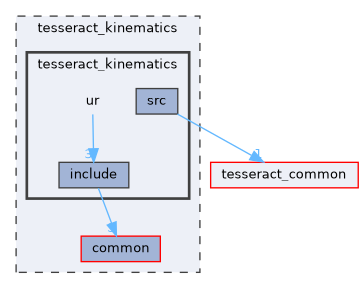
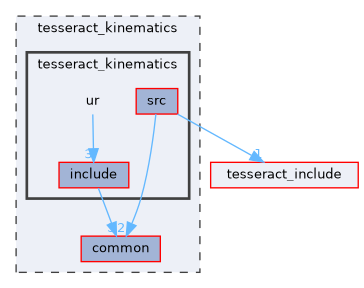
  digraph {
    compound=true
    node [fontname=Helvetica fontsize=10 shape=box color=grey25 fillcolor="#a2b4d6" style=filled]
    edge [color=steelblue1 fontcolor=steelblue1 fontname=Helvetica fontsize=10 headlabel=3 labeldistance=1.5 labelfontname=Helvetica labelfontsize=10]
    n1 [height=0.2 label=ur shape=plaintext width=0.4 color="" fillcolor="" style=""]
-   n2 [height=0.2 label=include width=0.4]
-   n3 [height=0.2 label=src width=0.4]
+   n2 [color=red height=0.2 label=include width=0.4]
+   n3 [color=red height=0.2 label=src width=0.4]
    n4 [color=red height=0.2 label=common width=0.4]
-   n5 [color=red fillcolor="#edf0f7" height=0.2 label=tesseract_common width=0.4]
+   n5 [color=red fillcolor="#edf0f7" height=0.2 label=tesseract_include width=0.4]
    subgraph cluster_1 {
      bgcolor="#edf0f7"
      fontname=Helvetica
      fontsize=10
      label=tesseract_kinematics
      pencolor=grey25
      style="filled,dashed"
      n4
      subgraph cluster_2 {
        bgcolor="#edf0f7"
        fontname=Helvetica
        fontsize=10
        label=tesseract_kinematics
        pencolor=grey25
        style="filled,bold"
        n1
        n2
        n3
      }
    }
    n1 -> n2
    n2 -> n4
+   n3 -> n4 [headlabel=2]
    n3 -> n5 [headlabel=1]
  }
